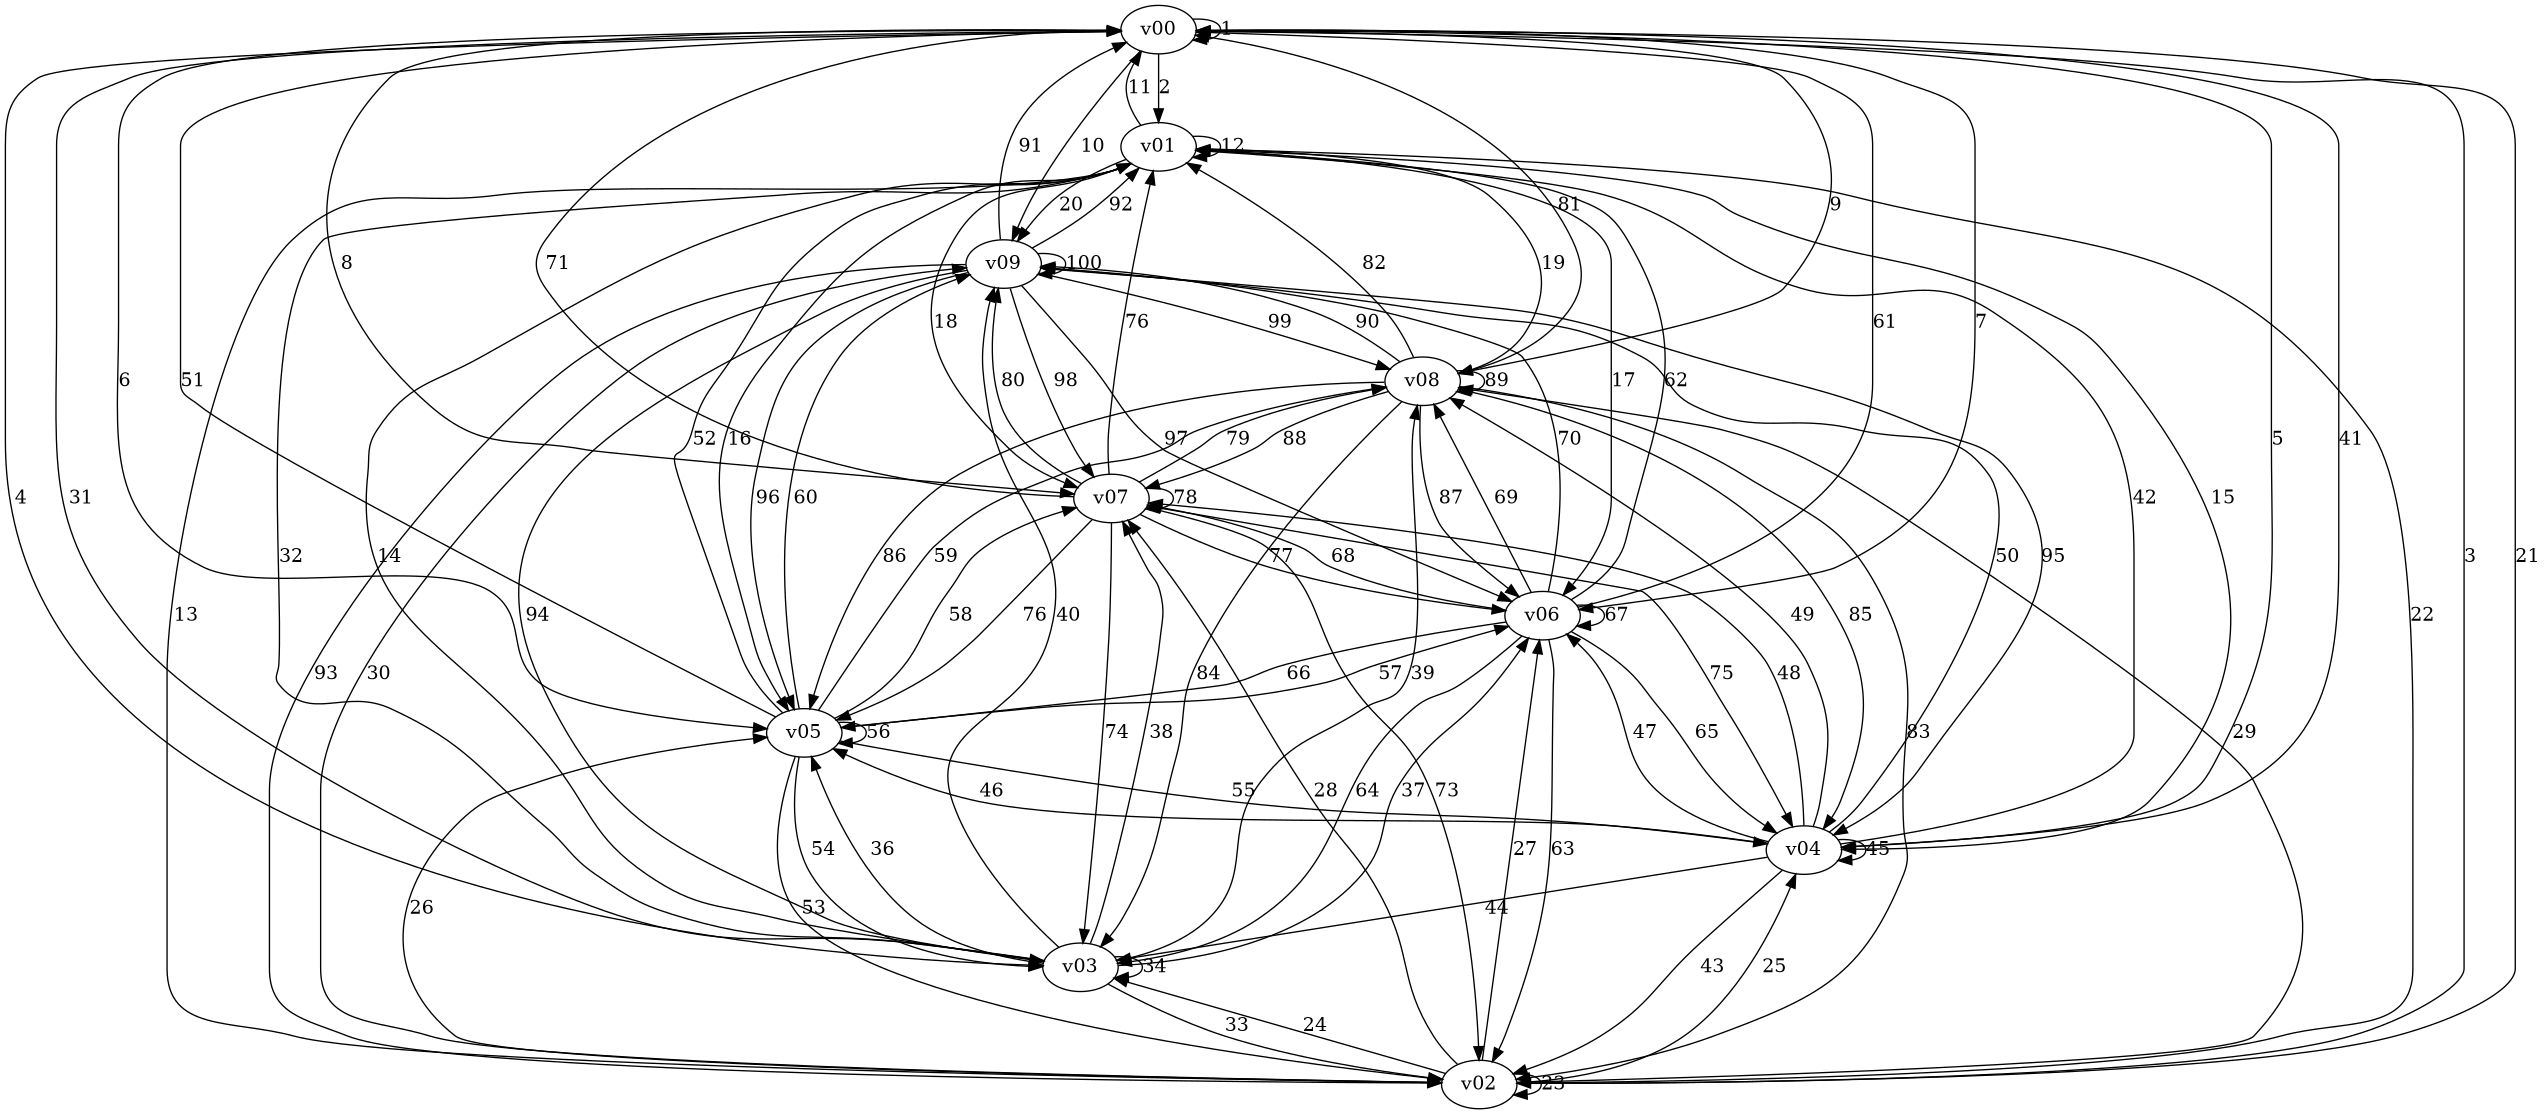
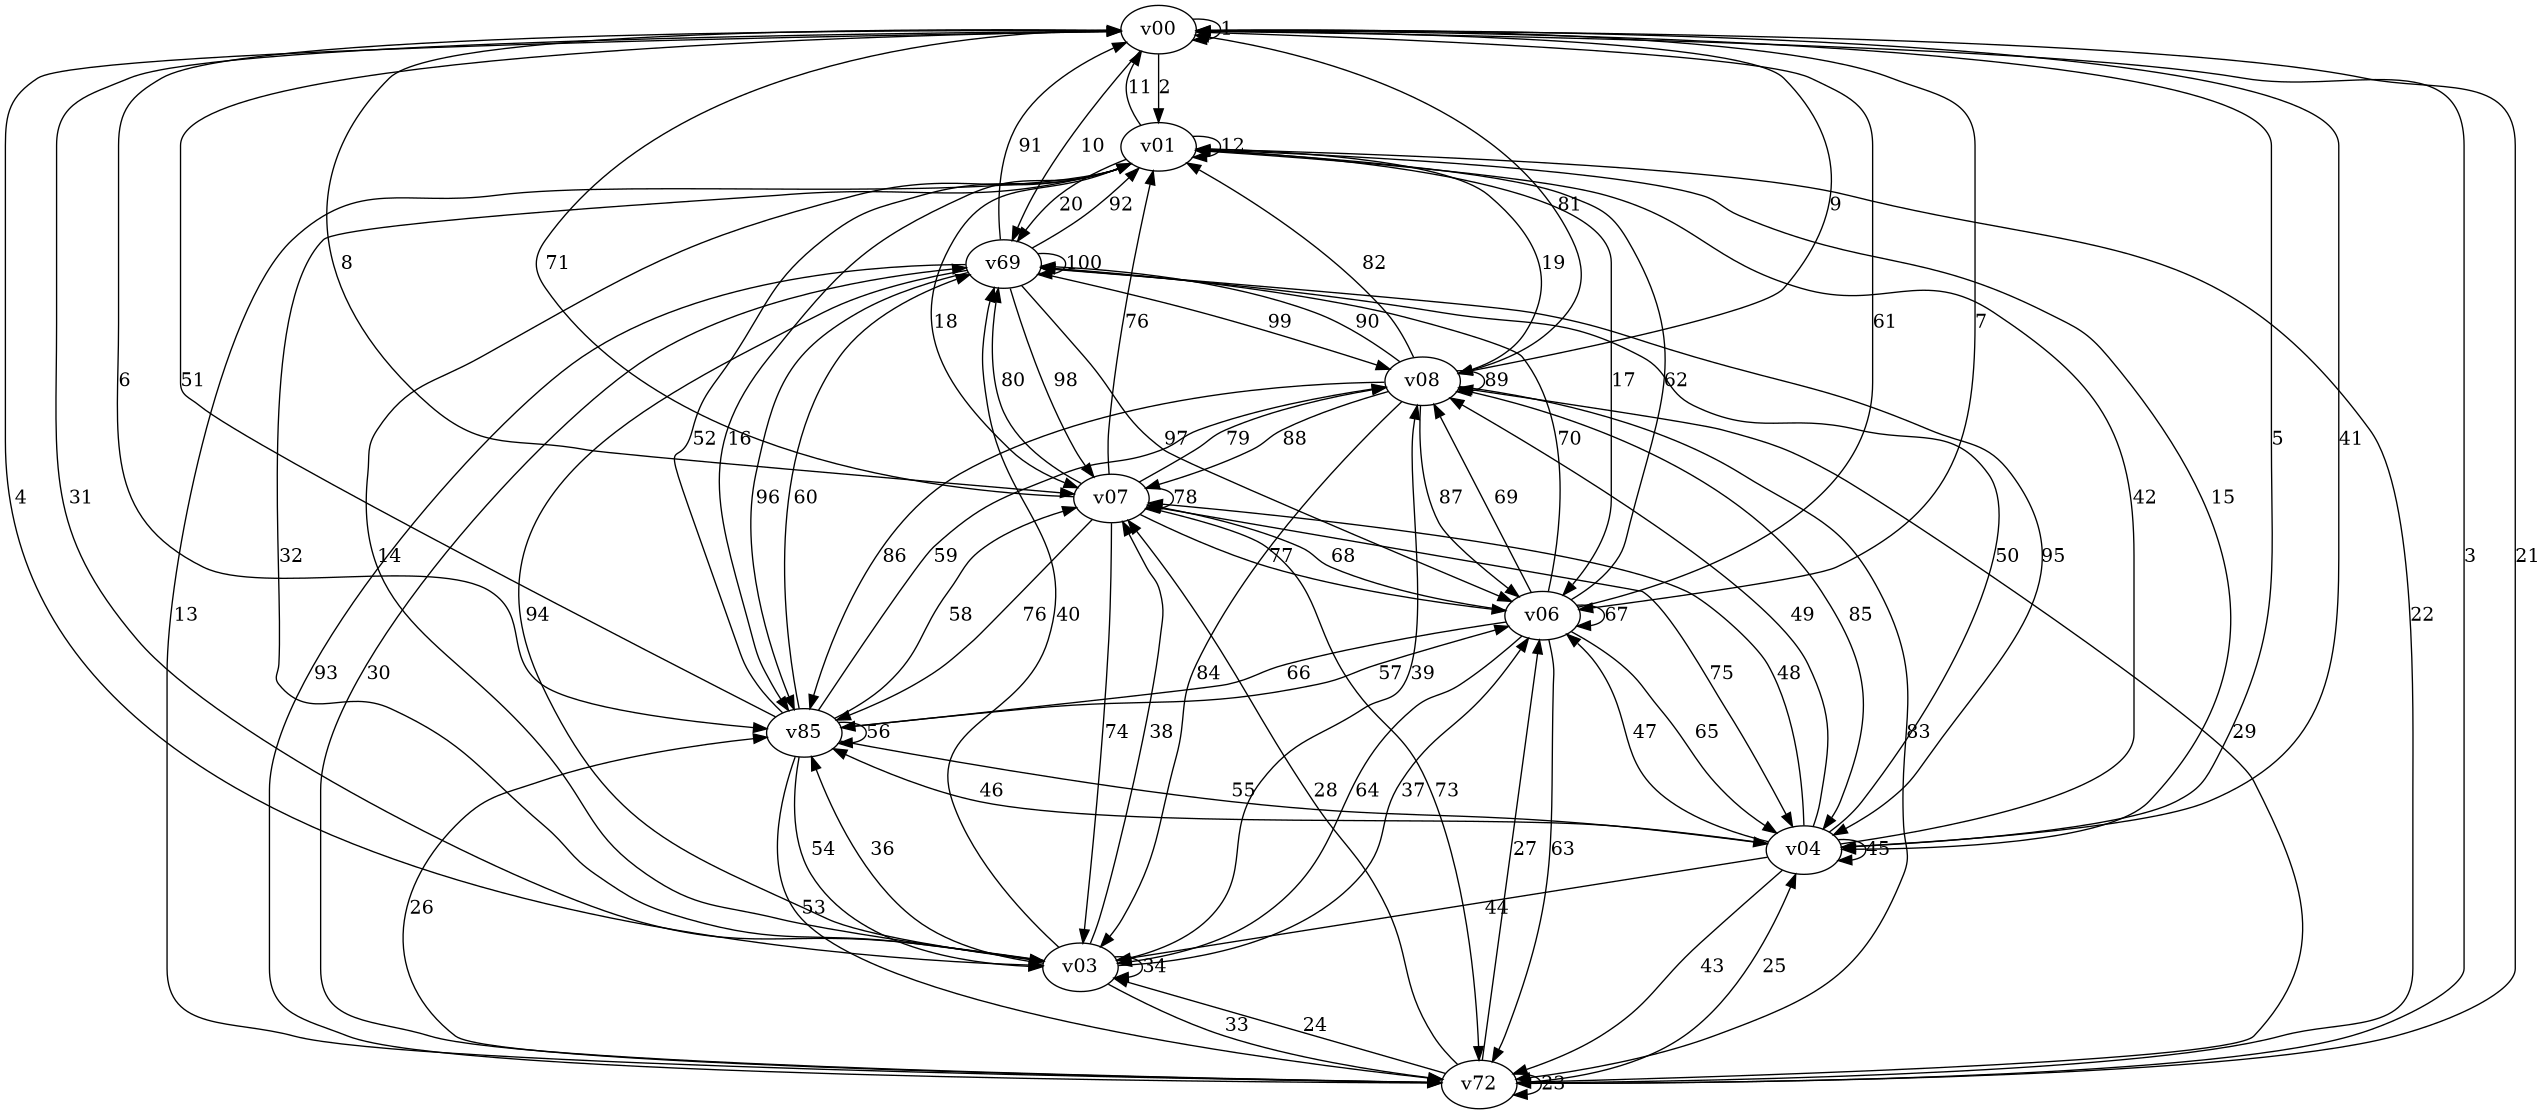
  digraph {
    v00
    v01
-   v02
+   v02 [label=v72]
    v03
    v04
-   v05
+   v05 [label=v85]
    v06
    v07
    v08
-   v09
+   v09 [label=v69]
    v00 -> v00 [label=1]
    v00 -> v01 [label=2]
    v00 -> v02 [label=3]
    v00 -> v03 [label=4]
    v00 -> v04 [label=5]
    v00 -> v05 [label=6]
    v00 -> v06 [label=7]
    v00 -> v07 [label=8]
    v00 -> v08 [label=9]
    v00 -> v09 [label=10]
    v01 -> v00 [label=11]
    v01 -> v01 [label=12]
    v01 -> v02 [label=13]
    v01 -> v03 [label=14]
    v01 -> v04 [label=15]
    v01 -> v05 [label=16]
    v01 -> v06 [label=17]
    v01 -> v07 [label=18]
    v01 -> v08 [label=19]
    v01 -> v09 [label=20]
    v02 -> v00 [label=21]
    v02 -> v01 [label=22]
    v02 -> v02 [label=23]
    v02 -> v03 [label=24]
    v02 -> v04 [label=25]
    v02 -> v05 [label=26]
    v02 -> v06 [label=27]
    v02 -> v07 [label=28]
    v02 -> v08 [label=29]
    v02 -> v09 [label=30]
    v03 -> v00 [label=31]
    v03 -> v01 [label=32]
    v03 -> v02 [label=33]
    v03 -> v03 [label=34]
    v03 -> v05 [label=36]
    v03 -> v06 [label=37]
    v03 -> v07 [label=38]
    v03 -> v08 [label=39]
    v03 -> v09 [label=40]
    v04 -> v00 [label=41]
    v04 -> v01 [label=42]
    v04 -> v02 [label=43]
    v04 -> v03 [label=44]
    v04 -> v04 [label=45]
    v04 -> v05 [label=46]
    v04 -> v06 [label=47]
    v04 -> v07 [label=48]
    v04 -> v08 [label=49]
    v04 -> v09 [label=50]
    v05 -> v00 [label=51]
    v05 -> v01 [label=52]
    v05 -> v02 [label=53]
    v05 -> v03 [label=54]
    v05 -> v04 [label=55]
    v05 -> v05 [label=56]
    v05 -> v06 [label=57]
    v05 -> v07 [label=58]
    v05 -> v08 [label=59]
    v05 -> v09 [label=60]
    v06 -> v00 [label=61]
    v06 -> v01 [label=62]
    v06 -> v02 [label=63]
    v06 -> v03 [label=64]
    v06 -> v04 [label=65]
    v06 -> v05 [label=66]
    v06 -> v06 [label=67]
    v06 -> v07 [label=68]
    v06 -> v08 [label=69]
    v06 -> v09 [label=70]
    v07 -> v00 [label=71]
    v07 -> v01 [label=76]
    v07 -> v02 [label=73]
    v07 -> v03 [label=74]
    v07 -> v04 [label=75]
    v07 -> v05 [label=76]
    v07 -> v06 [label=77]
    v07 -> v07 [label=78]
    v07 -> v08 [label=79]
    v07 -> v09 [label=80]
    v08 -> v00 [label=81]
    v08 -> v01 [label=82]
    v08 -> v02 [label=83]
    v08 -> v03 [label=84]
    v08 -> v04 [label=85]
    v08 -> v05 [label=86]
    v08 -> v06 [label=87]
    v08 -> v07 [label=88]
    v08 -> v08 [label=89]
    v08 -> v09 [label=90]
    v09 -> v00 [label=91]
    v09 -> v01 [label=92]
    v09 -> v02 [label=93]
    v09 -> v03 [label=94]
    v09 -> v04 [label=95]
    v09 -> v05 [label=96]
    v09 -> v06 [label=97]
    v09 -> v07 [label=98]
    v09 -> v08 [label=99]
    v09 -> v09 [label=100]
  }
